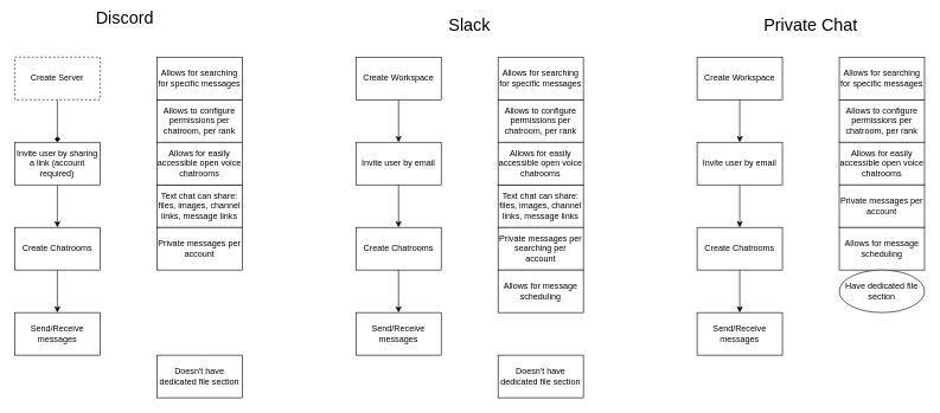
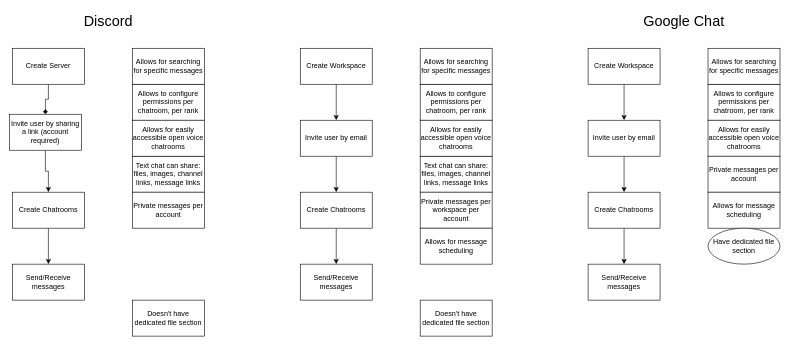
  <mxCell id="0" />
  <mxCell id="1" parent="0" />
  <mxCell id="2" style="edgeStyle=orthogonalEdgeStyle;rounded=0;orthogonalLoop=1;jettySize=auto;html=1;endArrow=diamond;" edge="1" parent="1" source="3" target="6"><mxGeometry relative="1" as="geometry" /></mxCell>
- <mxCell id="3" value="Create Server" style="rounded=0;whiteSpace=wrap;html=1;dashed=1;" vertex="1" parent="1"><mxGeometry x="20" y="80" width="120" height="60" as="geometry" /></mxCell>
- <mxCell id="4" value="&lt;font style=&quot;font-size: 24px;&quot;&gt;Discord&lt;/font&gt;" style="text;html=1;align=center;verticalAlign=middle;whiteSpace=wrap;rounded=0;" vertex="1" parent="1"><mxGeometry x="145" y="10" width="60" height="30" as="geometry" /></mxCell>
+ <mxCell id="3" value="Create Server" style="rounded=0;whiteSpace=wrap;html=1;" vertex="1" parent="1"><mxGeometry x="20" y="80" width="120" height="60" as="geometry" /></mxCell>
+ <mxCell id="4" value="&lt;font style=&quot;font-size: 24px;&quot;&gt;Discord&lt;/font&gt;" style="text;html=1;align=center;verticalAlign=middle;whiteSpace=wrap;rounded=0;" vertex="1" parent="1"><mxGeometry x="150" y="20" width="60" height="30" as="geometry" /></mxCell>
  <mxCell id="5" style="edgeStyle=orthogonalEdgeStyle;rounded=0;orthogonalLoop=1;jettySize=auto;html=1;" edge="1" parent="1" source="6" target="8"><mxGeometry relative="1" as="geometry" /></mxCell>
- <mxCell id="6" value="Invite user by sharing a link (account required)" style="rounded=0;whiteSpace=wrap;html=1;" vertex="1" parent="1"><mxGeometry x="20" y="200" width="120" height="60" as="geometry" /></mxCell>
+ <mxCell id="6" value="Invite user by sharing a link (account required)" style="rounded=0;whiteSpace=wrap;html=1;" vertex="1" parent="1"><mxGeometry x="15" y="190" width="120" height="60" as="geometry" /></mxCell>
  <mxCell id="7" style="edgeStyle=orthogonalEdgeStyle;rounded=0;orthogonalLoop=1;jettySize=auto;html=1;" edge="1" parent="1" source="8" target="9"><mxGeometry relative="1" as="geometry" /></mxCell>
  <mxCell id="8" value="Create Chatrooms" style="rounded=0;whiteSpace=wrap;html=1;" vertex="1" parent="1"><mxGeometry x="20" y="320" width="120" height="60" as="geometry" /></mxCell>
  <mxCell id="9" value="Send/Receive messages" style="rounded=0;whiteSpace=wrap;html=1;" vertex="1" parent="1"><mxGeometry x="20" y="440" width="120" height="60" as="geometry" /></mxCell>
  <mxCell id="10" value="Allows to configure permissions per chatroom, per rank" style="rounded=0;whiteSpace=wrap;html=1;" vertex="1" parent="1"><mxGeometry x="220" y="140" width="120" height="60" as="geometry" /></mxCell>
  <mxCell id="11" value="Text chat can share: files, images, channel links, message links" style="rounded=0;whiteSpace=wrap;html=1;" vertex="1" parent="1"><mxGeometry x="220" y="260" width="120" height="60" as="geometry" /></mxCell>
  <mxCell id="12" value="Allows for easily accessible open voice chatrooms" style="rounded=0;whiteSpace=wrap;html=1;" vertex="1" parent="1"><mxGeometry x="220" y="200" width="120" height="60" as="geometry" /></mxCell>
  <mxCell id="13" value="Allows for searching for specific messages" style="rounded=0;whiteSpace=wrap;html=1;" vertex="1" parent="1"><mxGeometry x="220" y="80" width="120" height="60" as="geometry" /></mxCell>
  <mxCell id="14" value="Doesn't have dedicated file section" style="rounded=0;whiteSpace=wrap;html=1;" vertex="1" parent="1"><mxGeometry x="220" y="500" width="120" height="60" as="geometry" /></mxCell>
- <mxCell id="15" value="&lt;font style=&quot;font-size: 24px;&quot;&gt;Slack&lt;br&gt;&lt;/font&gt;" style="text;html=1;align=center;verticalAlign=middle;whiteSpace=wrap;rounded=0;" vertex="1" parent="1"><mxGeometry x="630" y="20" width="60" height="30" as="geometry" /></mxCell>
  <mxCell id="16" style="edgeStyle=orthogonalEdgeStyle;rounded=0;orthogonalLoop=1;jettySize=auto;html=1;" edge="1" parent="1" source="17" target="19"><mxGeometry relative="1" as="geometry" /></mxCell>
  <mxCell id="17" value="Create Workspace" style="rounded=0;whiteSpace=wrap;html=1;" vertex="1" parent="1"><mxGeometry x="500" y="80" width="120" height="60" as="geometry" /></mxCell>
  <mxCell id="18" style="edgeStyle=orthogonalEdgeStyle;rounded=0;orthogonalLoop=1;jettySize=auto;html=1;" edge="1" parent="1" source="19" target="21"><mxGeometry relative="1" as="geometry" /></mxCell>
  <mxCell id="19" value="Invite user by email" style="rounded=0;whiteSpace=wrap;html=1;" vertex="1" parent="1"><mxGeometry x="500" y="200" width="120" height="60" as="geometry" /></mxCell>
  <mxCell id="20" style="edgeStyle=orthogonalEdgeStyle;rounded=0;orthogonalLoop=1;jettySize=auto;html=1;" edge="1" parent="1" source="21" target="22"><mxGeometry relative="1" as="geometry" /></mxCell>
  <mxCell id="21" value="Create Chatrooms" style="rounded=0;whiteSpace=wrap;html=1;" vertex="1" parent="1"><mxGeometry x="500" y="320" width="120" height="60" as="geometry" /></mxCell>
  <mxCell id="22" value="Send/Receive messages" style="rounded=0;whiteSpace=wrap;html=1;" vertex="1" parent="1"><mxGeometry x="500" y="440" width="120" height="60" as="geometry" /></mxCell>
  <mxCell id="23" value="Private messages per account" style="rounded=0;whiteSpace=wrap;html=1;" vertex="1" parent="1"><mxGeometry x="220" y="320" width="120" height="60" as="geometry" /></mxCell>
  <mxCell id="24" value="Allows to configure permissions per chatroom, per rank" style="rounded=0;whiteSpace=wrap;html=1;" vertex="1" parent="1"><mxGeometry x="700" y="140" width="120" height="60" as="geometry" /></mxCell>
  <mxCell id="25" value="Text chat can share: files, images, channel links, message links" style="rounded=0;whiteSpace=wrap;html=1;" vertex="1" parent="1"><mxGeometry x="700" y="260" width="120" height="60" as="geometry" /></mxCell>
  <mxCell id="26" value="Allows for easily accessible open voice chatrooms" style="rounded=0;whiteSpace=wrap;html=1;" vertex="1" parent="1"><mxGeometry x="700" y="200" width="120" height="60" as="geometry" /></mxCell>
  <mxCell id="27" value="Allows for searching for specific messages" style="rounded=0;whiteSpace=wrap;html=1;" vertex="1" parent="1"><mxGeometry x="700" y="80" width="120" height="60" as="geometry" /></mxCell>
- <mxCell id="28" value="Private messages per searching per account" style="rounded=0;whiteSpace=wrap;html=1;" vertex="1" parent="1"><mxGeometry x="700" y="320" width="120" height="60" as="geometry" /></mxCell>
+ <mxCell id="28" value="Private messages per workspace per account" style="rounded=0;whiteSpace=wrap;html=1;" vertex="1" parent="1"><mxGeometry x="700" y="320" width="120" height="60" as="geometry" /></mxCell>
  <mxCell id="29" value="Allows for message scheduling" style="rounded=0;whiteSpace=wrap;html=1;" vertex="1" parent="1"><mxGeometry x="700" y="380" width="120" height="60" as="geometry" /></mxCell>
  <mxCell id="30" value="Doesn't have dedicated file section" style="rounded=0;whiteSpace=wrap;html=1;" vertex="1" parent="1"><mxGeometry x="700" y="500" width="120" height="60" as="geometry" /></mxCell>
- <mxCell id="31" value="&lt;font style=&quot;font-size: 24px;&quot;&gt;Private Chat&lt;br&gt;&lt;/font&gt;" style="text;html=1;align=center;verticalAlign=middle;whiteSpace=wrap;rounded=0;" vertex="1" parent="1"><mxGeometry x="980" y="20" width="320" height="30" as="geometry" /></mxCell>
+ <mxCell id="31" value="&lt;font style=&quot;font-size: 24px;&quot;&gt;Google Chat&lt;br&gt;&lt;/font&gt;" style="text;html=1;align=center;verticalAlign=middle;whiteSpace=wrap;rounded=0;" vertex="1" parent="1"><mxGeometry x="980" y="20" width="320" height="30" as="geometry" /></mxCell>
  <mxCell id="32" style="edgeStyle=orthogonalEdgeStyle;rounded=0;orthogonalLoop=1;jettySize=auto;html=1;" edge="1" parent="1" source="33" target="35"><mxGeometry relative="1" as="geometry" /></mxCell>
  <mxCell id="33" value="Create Workspace" style="rounded=0;whiteSpace=wrap;html=1;" vertex="1" parent="1"><mxGeometry x="980" y="80" width="120" height="60" as="geometry" /></mxCell>
  <mxCell id="34" style="edgeStyle=orthogonalEdgeStyle;rounded=0;orthogonalLoop=1;jettySize=auto;html=1;" edge="1" parent="1" source="35" target="37"><mxGeometry relative="1" as="geometry" /></mxCell>
  <mxCell id="35" value="Invite user by email" style="rounded=0;whiteSpace=wrap;html=1;" vertex="1" parent="1"><mxGeometry x="980" y="200" width="120" height="60" as="geometry" /></mxCell>
  <mxCell id="36" style="edgeStyle=orthogonalEdgeStyle;rounded=0;orthogonalLoop=1;jettySize=auto;html=1;" edge="1" parent="1" source="37" target="38"><mxGeometry relative="1" as="geometry" /></mxCell>
  <mxCell id="37" value="Create Chatrooms" style="rounded=0;whiteSpace=wrap;html=1;" vertex="1" parent="1"><mxGeometry x="980" y="320" width="120" height="60" as="geometry" /></mxCell>
  <mxCell id="38" value="Send/Receive messages" style="rounded=0;whiteSpace=wrap;html=1;" vertex="1" parent="1"><mxGeometry x="980" y="440" width="120" height="60" as="geometry" /></mxCell>
  <mxCell id="39" value="Allows to configure permissions per chatroom, per rank" style="rounded=0;whiteSpace=wrap;html=1;" vertex="1" parent="1"><mxGeometry x="1180" y="140" width="120" height="60" as="geometry" /></mxCell>
  <mxCell id="40" value="Allows for easily accessible open voice chatrooms" style="rounded=0;whiteSpace=wrap;html=1;" vertex="1" parent="1"><mxGeometry x="1180" y="200" width="120" height="60" as="geometry" /></mxCell>
  <mxCell id="41" value="Allows for searching for specific messages" style="rounded=0;whiteSpace=wrap;html=1;" vertex="1" parent="1"><mxGeometry x="1180" y="80" width="120" height="60" as="geometry" /></mxCell>
  <mxCell id="42" value="Private messages per account" style="rounded=0;whiteSpace=wrap;html=1;" vertex="1" parent="1"><mxGeometry x="1180" y="260" width="120" height="60" as="geometry" /></mxCell>
  <mxCell id="43" value="Allows for message scheduling" style="rounded=0;whiteSpace=wrap;html=1;" vertex="1" parent="1"><mxGeometry x="1180" y="320" width="120" height="60" as="geometry" /></mxCell>
  <mxCell id="44" value="Have dedicated file section" style="ellipse;whiteSpace=wrap;html=1;" vertex="1" parent="1"><mxGeometry x="1180" y="380" width="120" height="60" as="geometry" /></mxCell>
